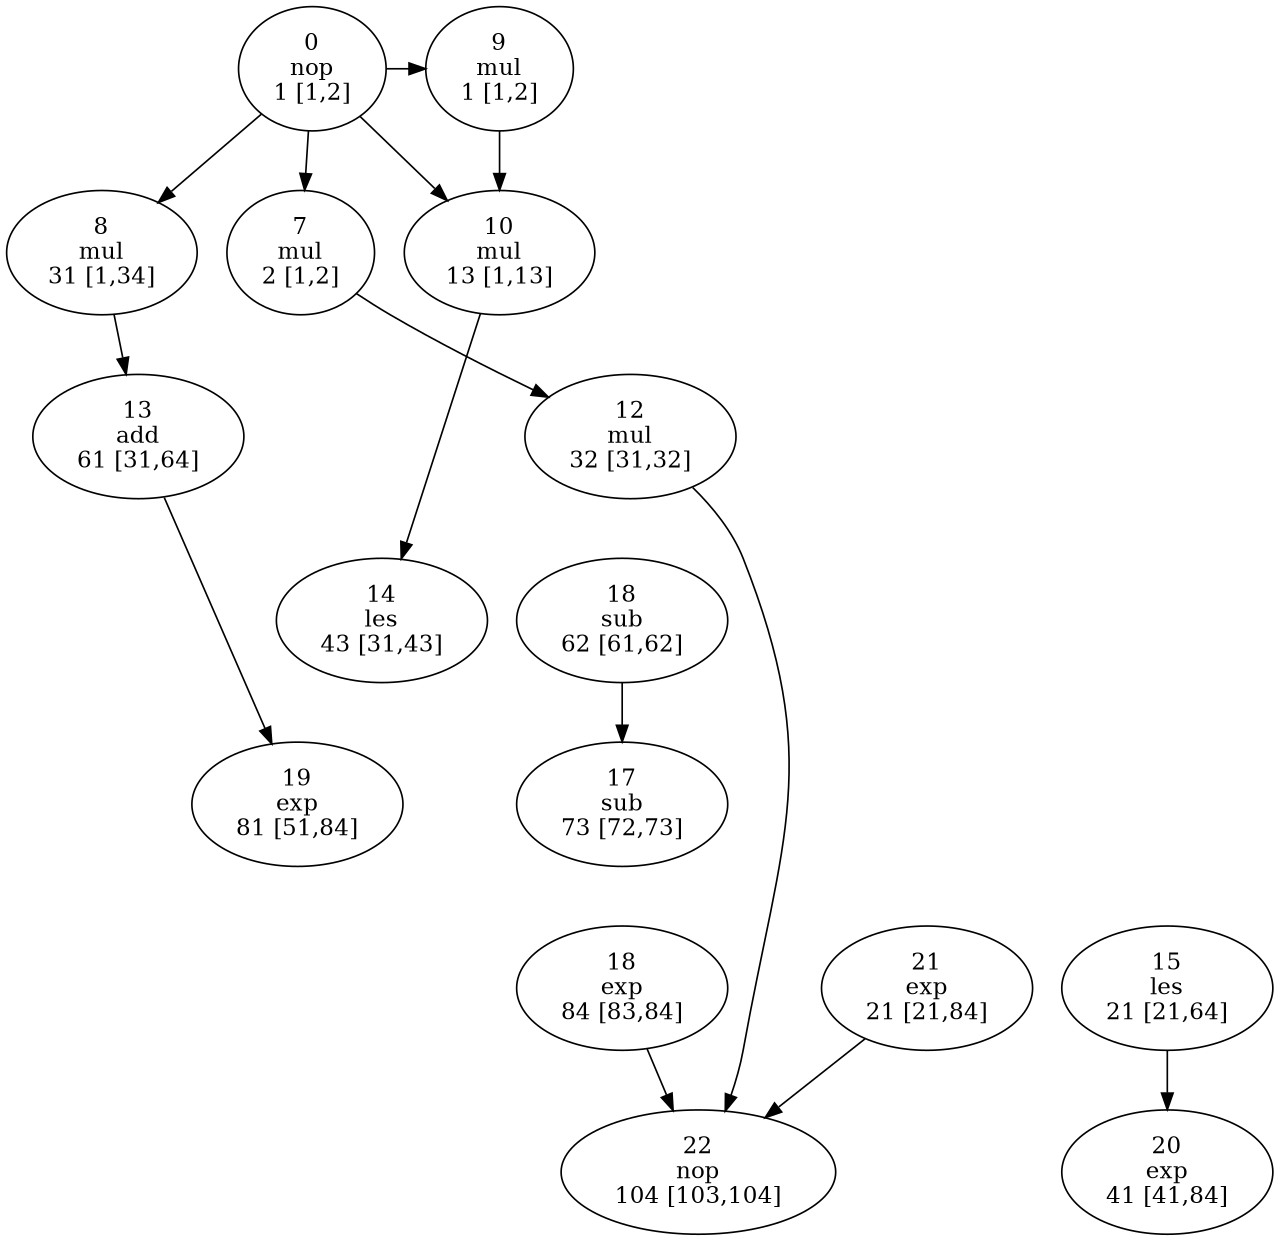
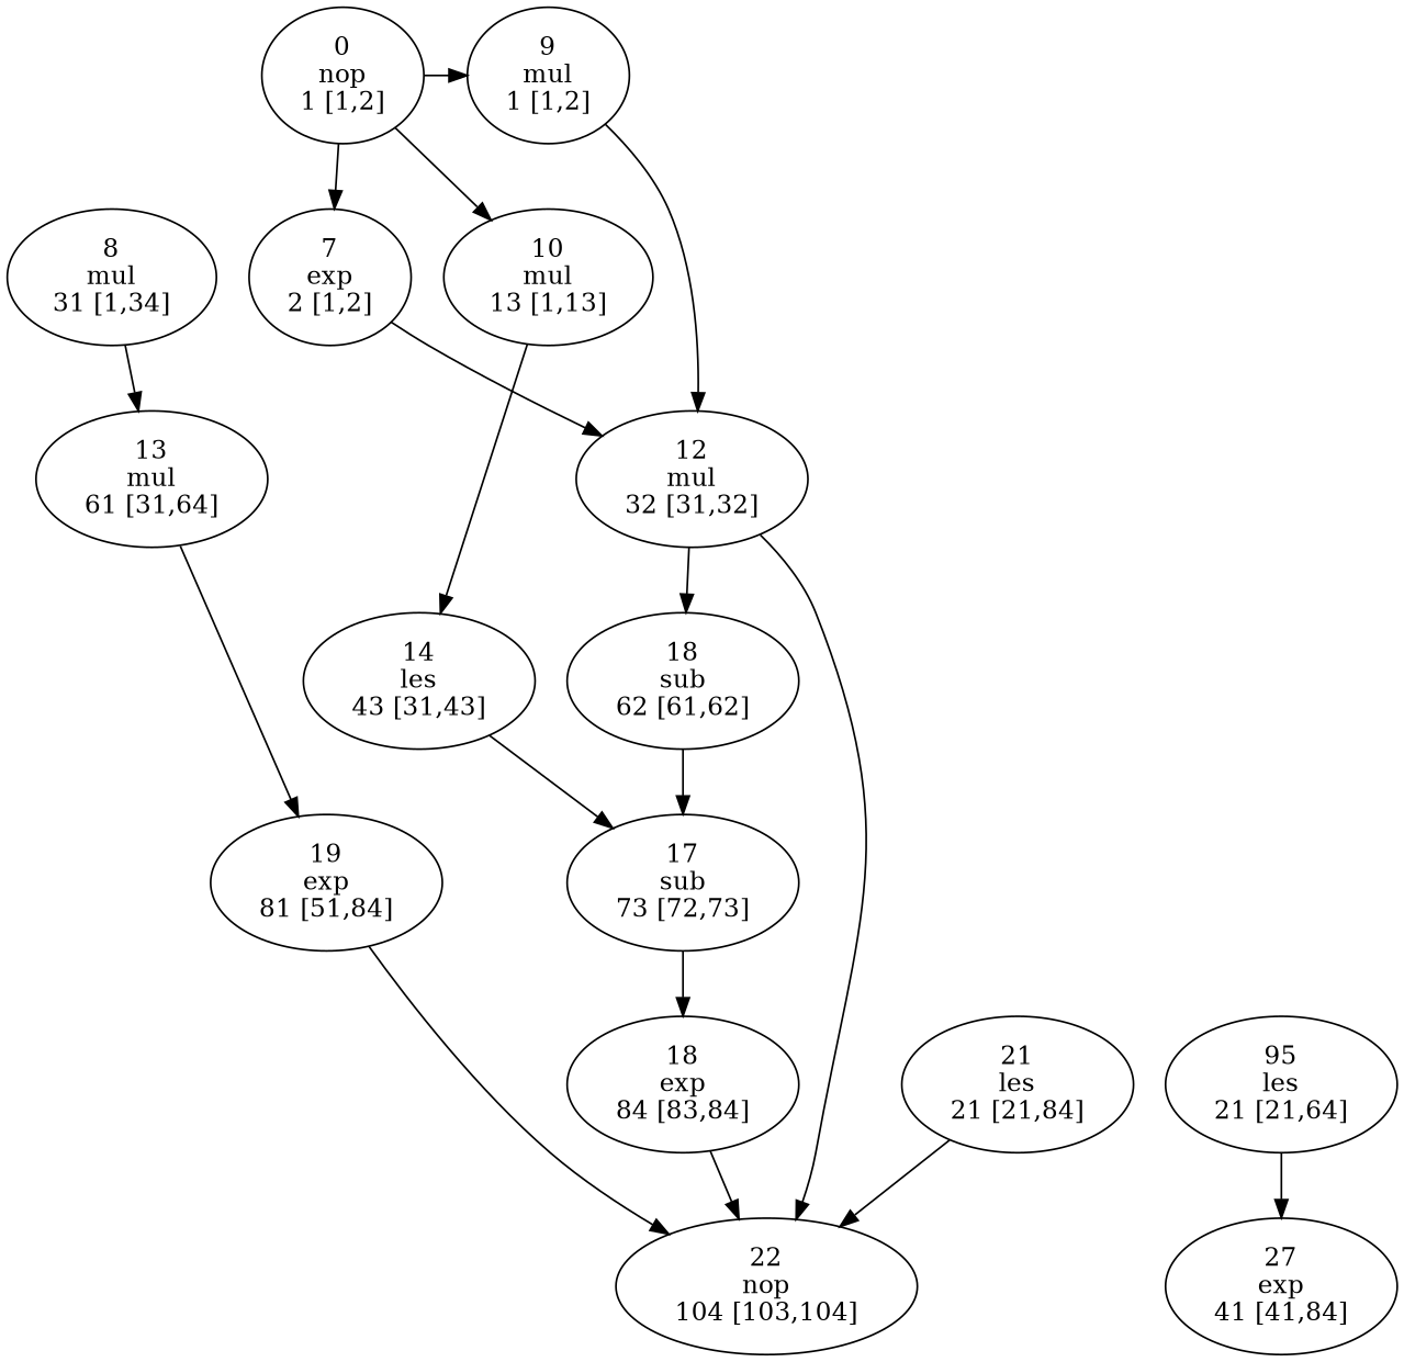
  strict digraph {
    node [area=2 delay=30 fontcolor=black scheduled=1 style=empty time_step=1 tl=84 ts=1]
    n1 [area=17 label="12\nmul\n32 [31,32]" time_step=32 tl=32 ts=31]
    n2 [area=0 delay=0 label="0\nnop\n1 [1,2]" tl=2]
    n3 [area=17 label="9\nmul\n1 [1,2]" tl=2]
-   n4 [area=17 label="7\nmul\n2 [1,2]" time_step=2 tl=2]
+   n4 [area=17 label="7\nexp\n2 [1,2]" time_step=2 tl=2]
    n5 [area=0 delay=0 label="22\nnop\n104 [103,104]" time_step=104 tl=104 ts=103]
-   n6 [delay=20 label="20\nexp\n41 [41,84]" time_step=41 ts=41]
+   n6 [delay=20 label="27\nexp\n41 [41,84]" time_step=41 ts=41]
    n7 [area=17 label="14\nles\n43 [31,43]" time_step=43 tl=43 ts=31]
    n8 [area=17 label="10\nmul\n13 [1,13]" time_step=13 tl=13]
    n9 [delay=20 label="19\nexp\n81 [51,84]" time_step=81 ts=51]
    n10 [delay=20 label="18\nexp\n84 [83,84]" time_step=84 ts=83]
-   n11 [delay=20 label="21\nexp\n21 [21,84]" time_step=21 ts=21]
-   n12 [area=1 delay=20 label="15\nles\n21 [21,64]" time_step=21 tl=64 ts=21]
+   n11 [delay=20 label="21\nles\n21 [21,84]" time_step=21 ts=21]
+   n12 [area=1 delay=20 label="95\nles\n21 [21,64]" time_step=21 tl=64 ts=21]
    n13 [delay=11 label="17\nsub\n73 [72,73]" time_step=73 tl=73 ts=72]
-   n14 [delay=20 label="13\nadd\n61 [31,64]" time_step=61 tl=64 ts=31]
+   n14 [delay=20 label="13\nmul\n61 [31,64]" time_step=61 tl=64 ts=31]
    n15 [delay=11 label="18\nsub\n62 [61,62]" time_step=62 tl=62 ts=61]
    n16 [area=17 label="8\nmul\n31 [1,34]" time_step=31 tl=34]
    subgraph sub_1 {
      rank=same
      n1
    }
    subgraph sub_2 {
      rank=same
      n2
      n3
    }
    subgraph sub_3 {
      rank=same
      n4
    }
    subgraph sub_4 {
      rank=same
      n5
    }
    subgraph sub_5 {
      rank=same
      n6
    }
    subgraph sub_6 {
      rank=same
      n7
    }
    subgraph sub_7 {
      rank=same
      n8
    }
    subgraph sub_8 {
      rank=same
      n9
    }
    subgraph sub_9 {
      rank=same
      n10
    }
    subgraph sub_10 {
      rank=same
      n11
      n12
    }
    subgraph sub_11 {
      rank=same
      n13
    }
    subgraph sub_12 {
      rank=same
      n14
    }
    subgraph sub_13 {
      rank=same
      n15
    }
    subgraph sub_14 {
      rank=same
      n16
    }
    n1 -> n5
+   n1 -> n15
    n2 -> n3
    n2 -> n4
    n2 -> n8
-   n2 -> n16
-   n3 -> n8
+   n3 -> n1
    n4 -> n1
+   n7 -> n13
    n8 -> n7
+   n9 -> n5
    n10 -> n5
    n11 -> n5
    n12 -> n6
+   n13 -> n10
    n14 -> n9
    n15 -> n13
    n16 -> n14
  }
